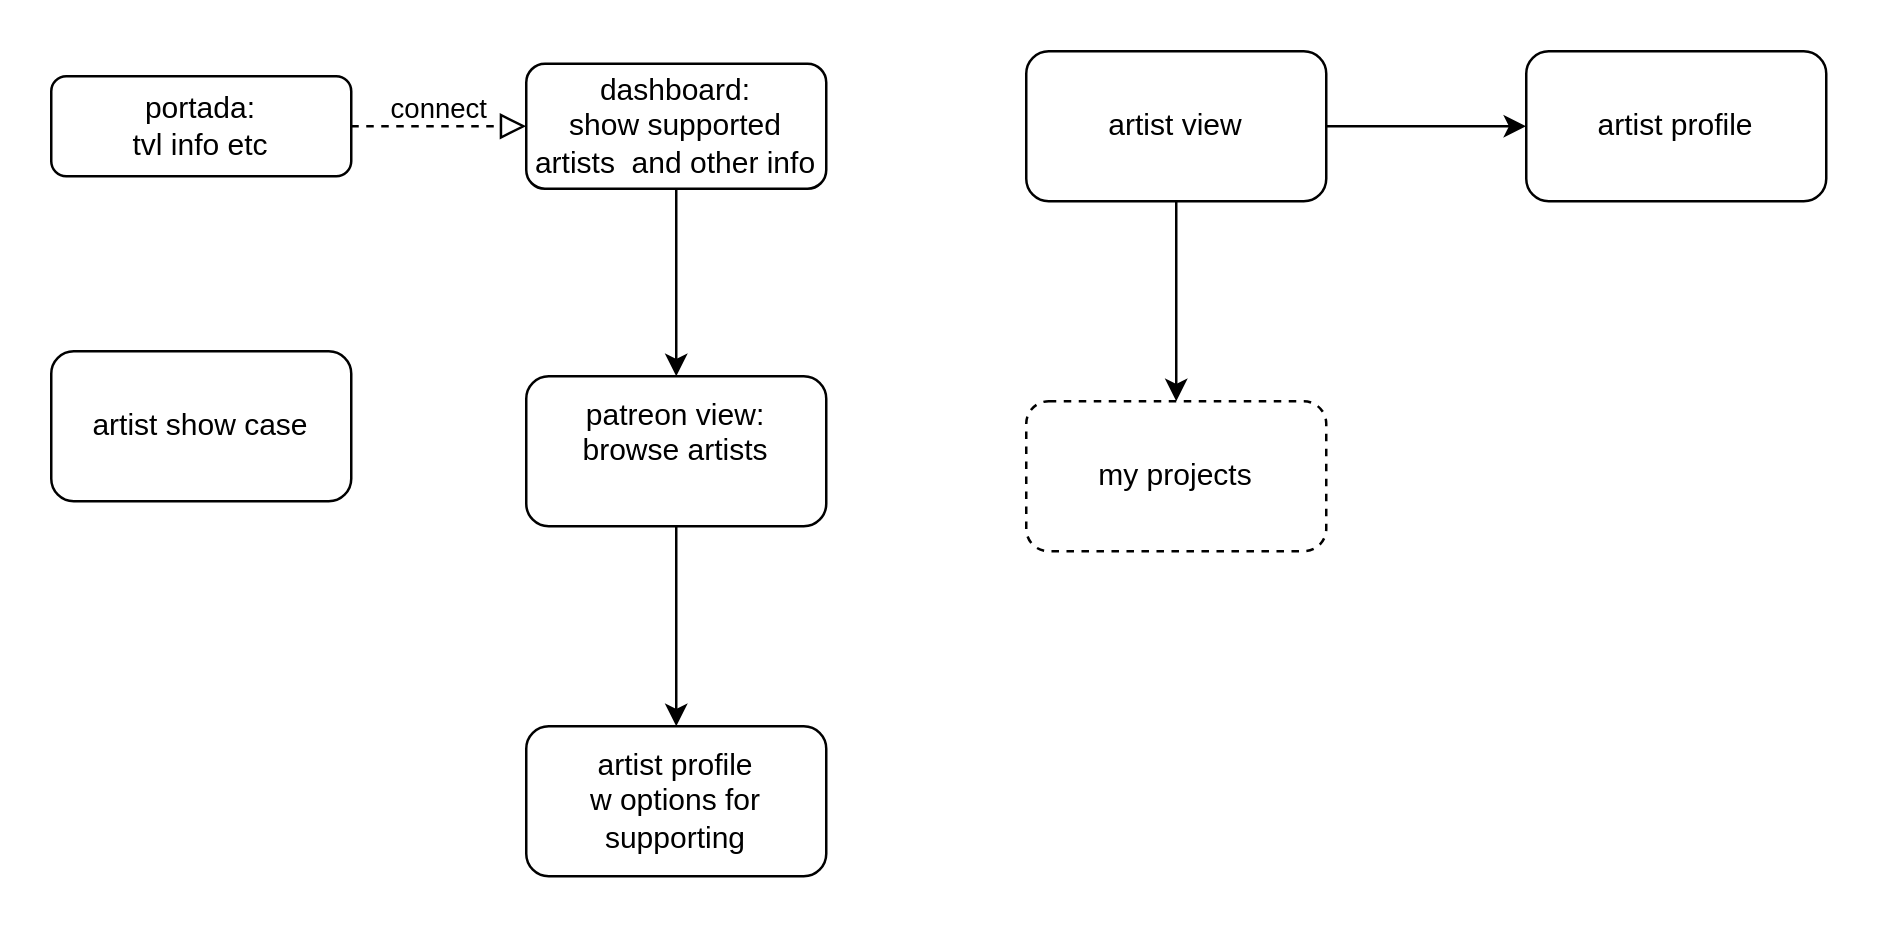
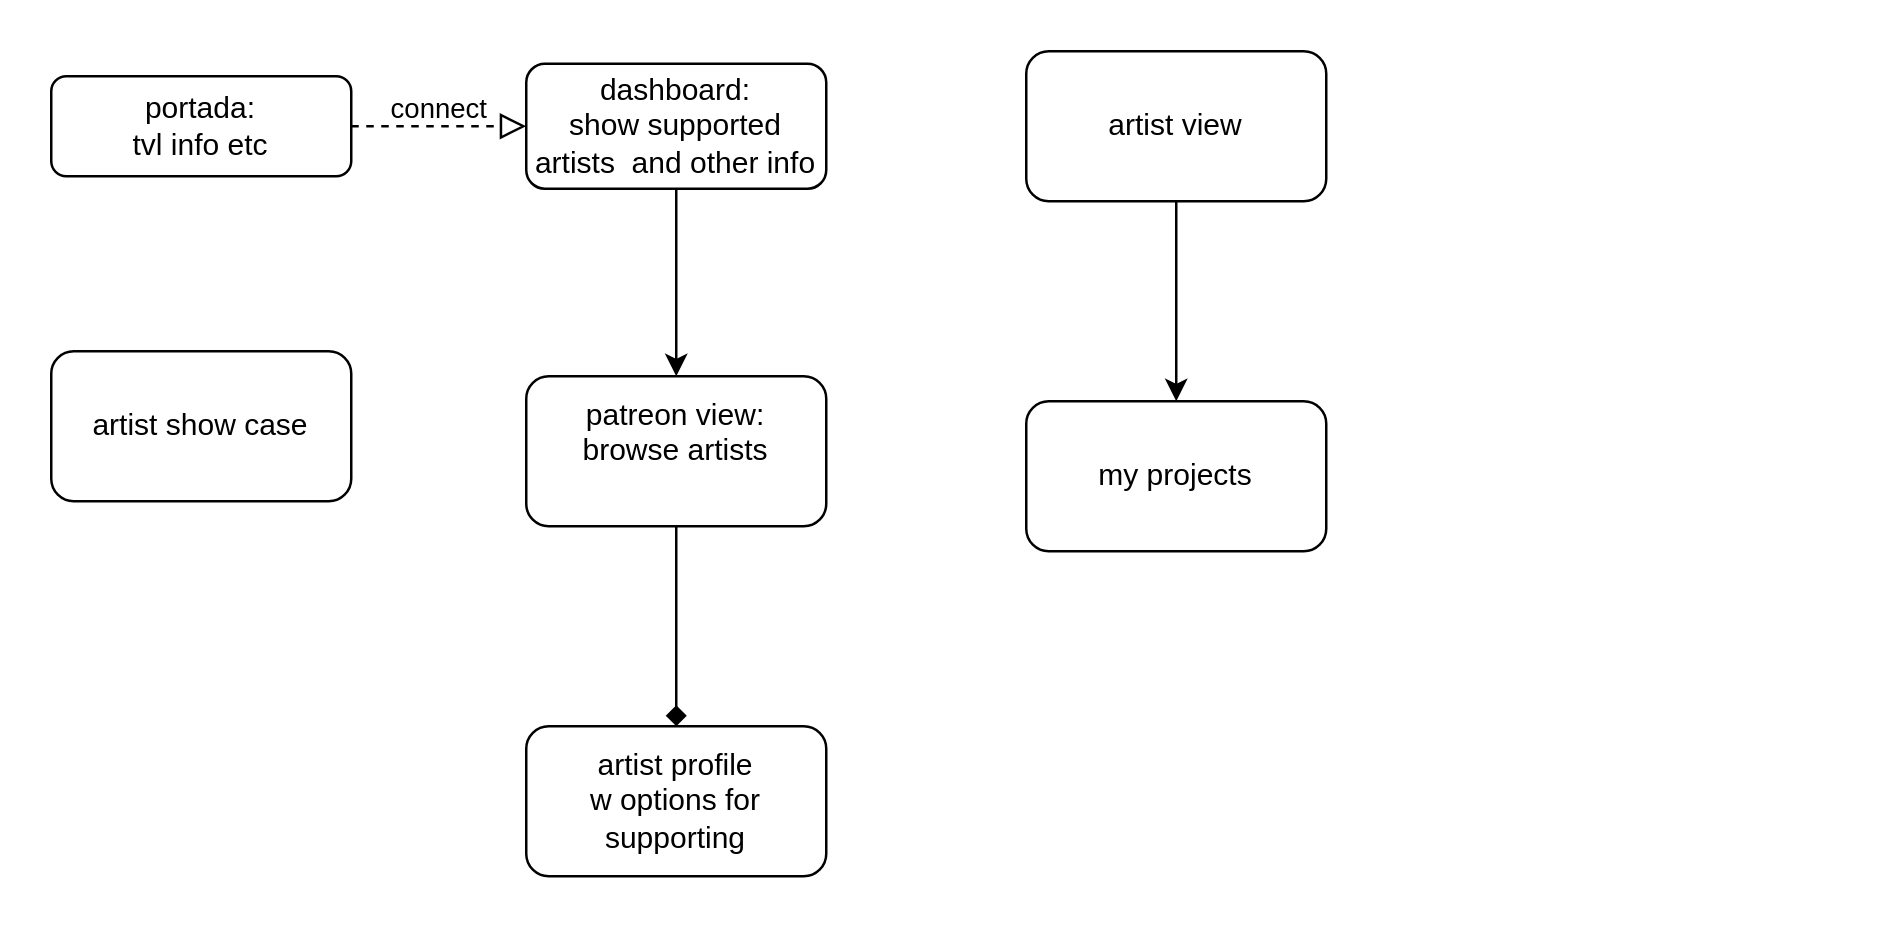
  <mxCell id="0" />
  <mxCell id="1" parent="0" />
  <mxCell id="2" value="&lt;div&gt;connect&lt;/div&gt;&lt;div&gt;&lt;br&gt;&lt;/div&gt;" style="rounded=0;html=1;jettySize=auto;orthogonalLoop=1;fontSize=11;endArrow=block;endFill=0;endSize=8;strokeWidth=1;shadow=0;labelBackgroundColor=none;edgeStyle=orthogonalEdgeStyle;dashed=1;" parent="1" source="3" target="5" edge="1"><mxGeometry relative="1" as="geometry"><mxPoint x="170" y="50" as="targetPoint" /></mxGeometry></mxCell>
  <mxCell id="3" value="&lt;div&gt;portada: &lt;br&gt;&lt;/div&gt;&lt;div&gt;tvl info etc&lt;/div&gt;" style="rounded=1;whiteSpace=wrap;html=1;fontSize=12;glass=0;strokeWidth=1;shadow=0;" parent="1" vertex="1"><mxGeometry x="20" y="30" width="120" height="40" as="geometry" /></mxCell>
  <mxCell id="4" value="" style="edgeStyle=orthogonalEdgeStyle;rounded=0;orthogonalLoop=1;jettySize=auto;html=1;" parent="1" source="5" target="7" edge="1"><mxGeometry relative="1" as="geometry" /></mxCell>
  <mxCell id="5" value="dashboard:&lt;br&gt;&lt;div&gt;show supported artists&amp;nbsp; and other info&lt;/div&gt;" style="rounded=1;whiteSpace=wrap;html=1;" parent="1" vertex="1"><mxGeometry x="210" y="25" width="120" height="50" as="geometry" /></mxCell>
- <mxCell id="6" value="" style="edgeStyle=orthogonalEdgeStyle;rounded=0;orthogonalLoop=1;jettySize=auto;html=1;" parent="1" source="7" target="8" edge="1"><mxGeometry relative="1" as="geometry" /></mxCell>
+ <mxCell id="6" value="" style="edgeStyle=orthogonalEdgeStyle;rounded=0;orthogonalLoop=1;jettySize=auto;html=1;endArrow=diamond;" parent="1" source="7" target="8" edge="1"><mxGeometry relative="1" as="geometry" /></mxCell>
  <mxCell id="7" value="patreon view:&lt;br&gt;&lt;div&gt;browse artists&lt;/div&gt;&lt;div&gt;&lt;br&gt;&lt;/div&gt;" style="whiteSpace=wrap;html=1;rounded=1;" parent="1" vertex="1"><mxGeometry x="210" y="150" width="120" height="60" as="geometry" /></mxCell>
  <mxCell id="8" value="&lt;div&gt;artist profile&lt;/div&gt;&lt;div&gt;w options for supporting&lt;br&gt;&lt;/div&gt;" style="whiteSpace=wrap;html=1;rounded=1;" parent="1" vertex="1"><mxGeometry x="210" y="290" width="120" height="60" as="geometry" /></mxCell>
- <mxCell id="9" value="" style="edgeStyle=orthogonalEdgeStyle;rounded=0;orthogonalLoop=1;jettySize=auto;html=1;" parent="1" source="11" target="12" edge="1"><mxGeometry relative="1" as="geometry" /></mxCell>
  <mxCell id="10" value="" style="edgeStyle=orthogonalEdgeStyle;rounded=0;orthogonalLoop=1;jettySize=auto;html=1;" parent="1" source="11" target="13" edge="1"><mxGeometry relative="1" as="geometry" /></mxCell>
  <mxCell id="11" value="artist view" style="whiteSpace=wrap;html=1;rounded=1;" parent="1" vertex="1"><mxGeometry x="410" y="20" width="120" height="60" as="geometry" /></mxCell>
- <mxCell id="12" value="artist profile" style="whiteSpace=wrap;html=1;rounded=1;" parent="1" vertex="1"><mxGeometry x="610" y="20" width="120" height="60" as="geometry" /></mxCell>
- <mxCell id="13" value="my projects" style="whiteSpace=wrap;html=1;rounded=1;dashed=1;" parent="1" vertex="1"><mxGeometry x="410" y="160" width="120" height="60" as="geometry" /></mxCell>
+ <mxCell id="13" value="my projects" style="whiteSpace=wrap;html=1;rounded=1;" parent="1" vertex="1"><mxGeometry x="410" y="160" width="120" height="60" as="geometry" /></mxCell>
  <mxCell id="14" value="artist show case" style="whiteSpace=wrap;html=1;rounded=1;glass=0;strokeWidth=1;shadow=0;" parent="1" vertex="1"><mxGeometry x="20" y="140" width="120" height="60" as="geometry" /></mxCell>
